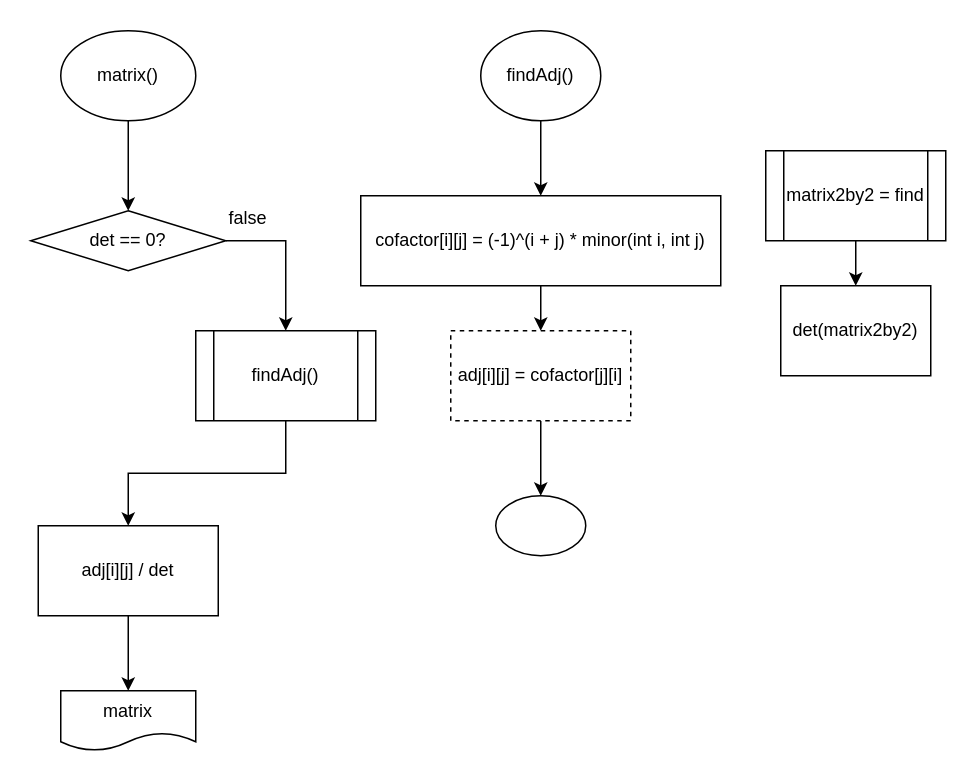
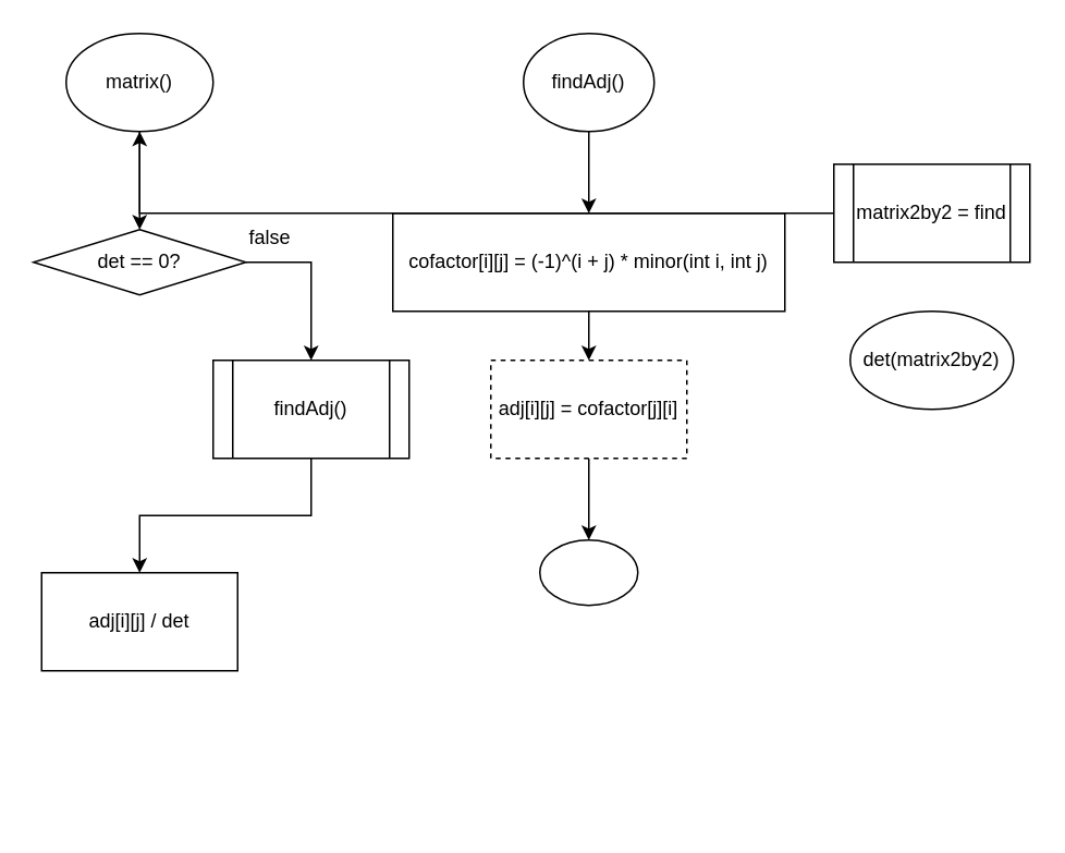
  <mxCell id="0" />
  <mxCell id="1" parent="0" />
  <mxCell id="2" style="edgeStyle=orthogonalEdgeStyle;rounded=0;orthogonalLoop=1;jettySize=auto;html=1;exitX=0.5;exitY=1;exitDx=0;exitDy=0;" edge="1" parent="1" source="3" target="7"><mxGeometry relative="1" as="geometry" /></mxCell>
  <mxCell id="3" value="matrix()" style="ellipse;whiteSpace=wrap;html=1;" parent="1" vertex="1"><mxGeometry x="40" y="20" width="90" height="60" as="geometry" /></mxCell>
  <mxCell id="4" style="edgeStyle=orthogonalEdgeStyle;rounded=0;orthogonalLoop=1;jettySize=auto;html=1;exitX=0.5;exitY=1;exitDx=0;exitDy=0;entryX=0.5;entryY=0;entryDx=0;entryDy=0;" edge="1" parent="1" source="5" target="10"><mxGeometry relative="1" as="geometry" /></mxCell>
  <mxCell id="5" value="findAdj()" style="shape=process;whiteSpace=wrap;html=1;backgroundOutline=1;" vertex="1" parent="1"><mxGeometry x="130" y="220" width="120" height="60" as="geometry" /></mxCell>
  <mxCell id="6" style="edgeStyle=orthogonalEdgeStyle;rounded=0;orthogonalLoop=1;jettySize=auto;html=1;exitX=1;exitY=0.5;exitDx=0;exitDy=0;" edge="1" parent="1" source="7" target="5"><mxGeometry relative="1" as="geometry" /></mxCell>
  <mxCell id="7" value="det == 0?" style="rhombus;whiteSpace=wrap;html=1;" vertex="1" parent="1"><mxGeometry x="20" y="140" width="130" height="40" as="geometry" /></mxCell>
  <mxCell id="8" value="false" style="text;html=1;strokeColor=none;fillColor=none;align=center;verticalAlign=middle;whiteSpace=wrap;rounded=0;" vertex="1" parent="1"><mxGeometry x="135" y="130" width="60" height="30" as="geometry" /></mxCell>
- <mxCell id="9" style="edgeStyle=orthogonalEdgeStyle;rounded=0;orthogonalLoop=1;jettySize=auto;html=1;exitX=0.5;exitY=1;exitDx=0;exitDy=0;entryX=0.5;entryY=0;entryDx=0;entryDy=0;" edge="1" parent="1" source="10" target="11"><mxGeometry relative="1" as="geometry"><Array as="points"><mxPoint x="85" y="450" /><mxPoint x="85" y="450" /></Array></mxGeometry></mxCell>
  <mxCell id="10" value="adj[i][j] / det" style="rounded=0;whiteSpace=wrap;html=1;" vertex="1" parent="1"><mxGeometry x="25" y="350" width="120" height="60" as="geometry" /></mxCell>
- <mxCell id="11" value="matrix" style="shape=document;whiteSpace=wrap;html=1;boundedLbl=1;" vertex="1" parent="1"><mxGeometry x="40" y="460" width="90" height="40" as="geometry" /></mxCell>
  <mxCell id="12" style="edgeStyle=orthogonalEdgeStyle;rounded=0;orthogonalLoop=1;jettySize=auto;html=1;exitX=0.5;exitY=1;exitDx=0;exitDy=0;entryX=0.5;entryY=0;entryDx=0;entryDy=0;" edge="1" parent="1" source="13" target="15"><mxGeometry relative="1" as="geometry"><mxPoint x="360" y="120" as="targetPoint" /></mxGeometry></mxCell>
  <mxCell id="13" value="findAdj()" style="ellipse;whiteSpace=wrap;html=1;" vertex="1" parent="1"><mxGeometry x="320" y="20" width="80" height="60" as="geometry" /></mxCell>
  <mxCell id="14" style="edgeStyle=orthogonalEdgeStyle;rounded=0;orthogonalLoop=1;jettySize=auto;html=1;exitX=0.5;exitY=1;exitDx=0;exitDy=0;" edge="1" parent="1" source="15" target="17"><mxGeometry relative="1" as="geometry" /></mxCell>
  <mxCell id="15" value="cofactor[i][j] = (-1)^(i + j) * minor(int i, int j)" style="rounded=0;whiteSpace=wrap;html=1;" vertex="1" parent="1"><mxGeometry x="240" y="130" width="240" height="60" as="geometry" /></mxCell>
  <mxCell id="16" style="edgeStyle=orthogonalEdgeStyle;rounded=0;orthogonalLoop=1;jettySize=auto;html=1;exitX=0.5;exitY=1;exitDx=0;exitDy=0;" edge="1" parent="1" source="17" target="18"><mxGeometry relative="1" as="geometry" /></mxCell>
  <mxCell id="17" value="adj[i][j] = cofactor[j][i]" style="rounded=0;whiteSpace=wrap;html=1;dashed=1;" vertex="1" parent="1"><mxGeometry x="300" y="220" width="120" height="60" as="geometry" /></mxCell>
  <mxCell id="18" value="" style="ellipse;whiteSpace=wrap;html=1;" vertex="1" parent="1"><mxGeometry x="330" y="330" width="60" height="40" as="geometry" /></mxCell>
- <mxCell id="19" style="edgeStyle=orthogonalEdgeStyle;rounded=0;orthogonalLoop=1;jettySize=auto;html=1;entryX=0.5;entryY=0;entryDx=0;entryDy=0;" edge="1" parent="1" source="20" target="21"><mxGeometry relative="1" as="geometry" /></mxCell>
+ <mxCell id="19" style="edgeStyle=orthogonalEdgeStyle;rounded=0;orthogonalLoop=1;jettySize=auto;html=1;" edge="1" parent="1" source="20" target="3"><mxGeometry relative="1" as="geometry" /></mxCell>
  <mxCell id="20" value="matrix2by2 = find" style="shape=process;whiteSpace=wrap;html=1;backgroundOutline=1;" vertex="1" parent="1"><mxGeometry x="510" y="100" width="120" height="60" as="geometry" /></mxCell>
- <mxCell id="21" value="det(matrix2by2)" style="whiteSpace=wrap;html=1;rounded=0;" vertex="1" parent="1"><mxGeometry x="520" y="190" width="100" height="60" as="geometry" /></mxCell>
+ <mxCell id="21" value="det(matrix2by2)" style="ellipse;whiteSpace=wrap;html=1;" vertex="1" parent="1"><mxGeometry x="520" y="190" width="100" height="60" as="geometry" /></mxCell>
